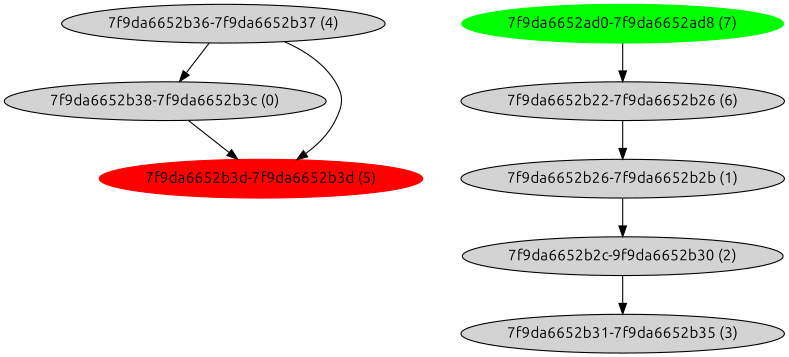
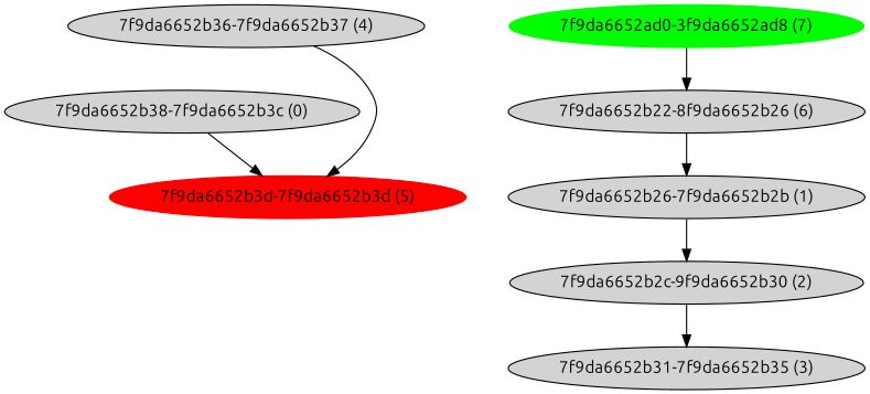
  digraph {
    fontname=Ubuntu
    node [fontname=Ubuntu style=filled]
    edge [fontname=Ubuntu]
    n1 [label="7f9da6652b38-7f9da6652b3c (0)"]
    n2 [color=red label="7f9da6652b3d-7f9da6652b3d (5)"]
    n3 [label="7f9da6652b26-7f9da6652b2b (1)"]
    n4 [label="7f9da6652b2c-9f9da6652b30 (2)"]
    n5 [label="7f9da6652b31-7f9da6652b35 (3)"]
    n6 [label="7f9da6652b36-7f9da6652b37 (4)"]
-   n7 [label="7f9da6652b22-7f9da6652b26 (6)"]
-   n8 [color=green label="7f9da6652ad0-7f9da6652ad8 (7)"]
+   n7 [label="7f9da6652b22-8f9da6652b26 (6)"]
+   n8 [color=green label="7f9da6652ad0-3f9da6652ad8 (7)"]
    n1 -> n2
    n3 -> n4
    n4 -> n5
-   n6 -> n1
    n6 -> n2
    n7 -> n3
    n8 -> n7
  }
